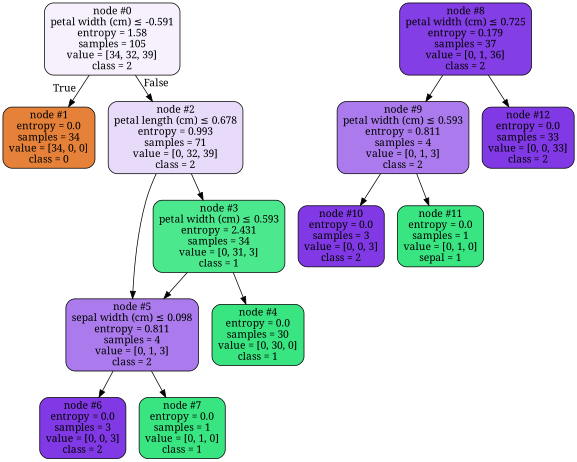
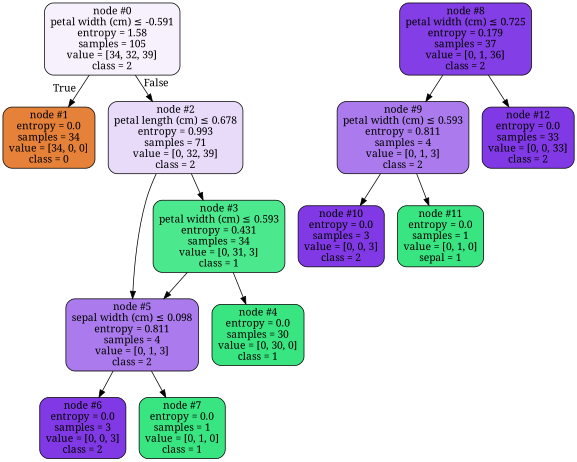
  digraph {
    fontname="Noto Serif"
    node [color=black fillcolor="#39e581" fontname="Noto Serif" shape=box style="filled, rounded"]
    edge [fontname="Noto Serif"]
    n1 [fillcolor="#f6f1fd" label=<node &#35;0<br/>petal width (cm) &le; -0.591<br/>entropy = 1.58<br/>samples = 105<br/>value = [34, 32, 39]<br/>class = 2>]
    n2 [fillcolor="#e58139" label=<node &#35;1<br/>entropy = 0.0<br/>samples = 34<br/>value = [34, 0, 0]<br/>class = 0>]
    n3 [fillcolor="#e8dbfa" label=<node &#35;2<br/>petal length (cm) &le; 0.678<br/>entropy = 0.993<br/>samples = 71<br/>value = [0, 32, 39]<br/>class = 2>]
-   n4 [fillcolor="#4ce88d" label=<node &#35;3<br/>petal width (cm) &le; 0.593<br/>entropy = 2.431<br/>samples = 34<br/>value = [0, 31, 3]<br/>class = 1>]
+   n4 [fillcolor="#4ce88d" label=<node &#35;3<br/>petal width (cm) &le; 0.593<br/>entropy = 0.431<br/>samples = 34<br/>value = [0, 31, 3]<br/>class = 1>]
    n5 [fillcolor="#ab7bee" label=<node &#35;5<br/>sepal width (cm) &le; 0.098<br/>entropy = 0.811<br/>samples = 4<br/>value = [0, 1, 3]<br/>class = 2>]
    n6 [label=<node &#35;4<br/>entropy = 0.0<br/>samples = 30<br/>value = [0, 30, 0]<br/>class = 1>]
    n7 [fillcolor="#843ee6" label=<node &#35;8<br/>petal width (cm) &le; 0.725<br/>entropy = 0.179<br/>samples = 37<br/>value = [0, 1, 36]<br/>class = 2>]
    n8 [fillcolor="#ab7bee" label=<node &#35;9<br/>petal width (cm) &le; 0.593<br/>entropy = 0.811<br/>samples = 4<br/>value = [0, 1, 3]<br/>class = 2>]
    n9 [fillcolor="#8139e5" label=<node &#35;12<br/>entropy = 0.0<br/>samples = 33<br/>value = [0, 0, 33]<br/>class = 2>]
    n10 [fillcolor="#8139e5" label=<node &#35;6<br/>entropy = 0.0<br/>samples = 3<br/>value = [0, 0, 3]<br/>class = 2>]
    n11 [label=<node &#35;7<br/>entropy = 0.0<br/>samples = 1<br/>value = [0, 1, 0]<br/>class = 1>]
    n12 [fillcolor="#8139e5" label=<node &#35;10<br/>entropy = 0.0<br/>samples = 3<br/>value = [0, 0, 3]<br/>class = 2>]
    n13 [label=<node &#35;11<br/>entropy = 0.0<br/>samples = 1<br/>value = [0, 1, 0]<br/>sepal = 1>]
    n1 -> n2 [headlabel=True labelangle=45 labeldistance=2.5]
    n1 -> n3 [headlabel=False labelangle=-45 labeldistance=2.5]
    n3 -> n4
    n3 -> n5
    n4 -> n5
    n4 -> n6
    n5 -> n10
    n5 -> n11
    n7 -> n8
    n7 -> n9
    n8 -> n12
    n8 -> n13
  }
